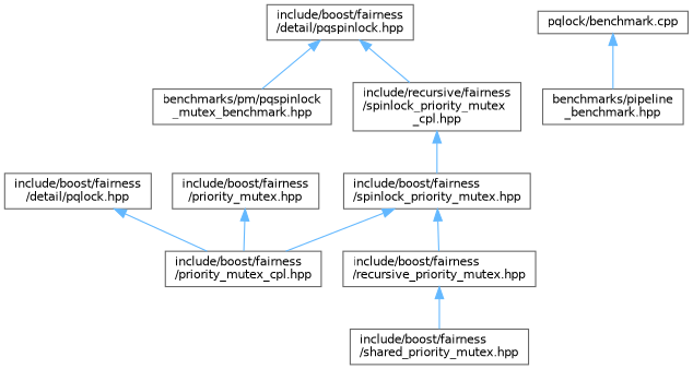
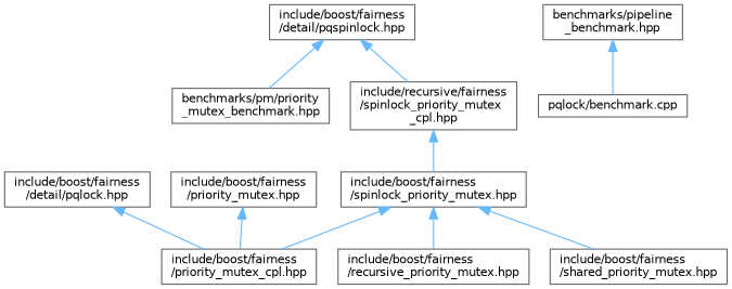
  digraph {
    node [color=grey40 fillcolor=white fontname=Helvetica fontsize=10 shape=box style=filled]
    edge [color=steelblue1 dir=back fontname=Helvetica fontsize=10 labelfontname=Helvetica labelfontsize=10 style=solid]
    n1 [height=0.2 label="include/boost/fairness\l/detail/pqlock.hpp" width=0.4]
    n2 [height=0.2 label="include/boost/fairness\l/priority_mutex_cpl.hpp" width=0.4]
    n3 [height=0.2 label="include/boost/fairness\l/detail/pqspinlock.hpp" width=0.4]
-   n4 [height=0.2 label="benchmarks/pm/pqspinlock\l_mutex_benchmark.hpp" width=0.4]
+   n4 [height=0.2 label="benchmarks/pm/priority\l_mutex_benchmark.hpp" width=0.4]
    n5 [height=0.2 label="include/recursive/fairness\l/spinlock_priority_mutex\l_cpl.hpp" width=0.4]
    n6 [height=0.2 label="include/boost/fairness\l/priority_mutex.hpp" width=0.4]
    n7 [height=0.2 label="include/boost/fairness\l/spinlock_priority_mutex.hpp" width=0.4]
    n8 [height=0.2 label="benchmarks/pipeline\l_benchmark.hpp" width=0.4]
    n9 [height=0.2 label="pqlock/benchmark.cpp" width=0.4]
    n10 [height=0.2 label="include/boost/fairness\l/recursive_priority_mutex.hpp" width=0.4]
    n11 [height=0.2 label="include/boost/fairness\l/shared_priority_mutex.hpp" width=0.4]
    n1 -> n2
    n3 -> n4
    n3 -> n5
    n5 -> n7
    n6 -> n2
    n7 -> n2
    n7 -> n10
-   n10 -> n11
-   n9 -> n8
+   n7 -> n11
+   n8 -> n9
  }
